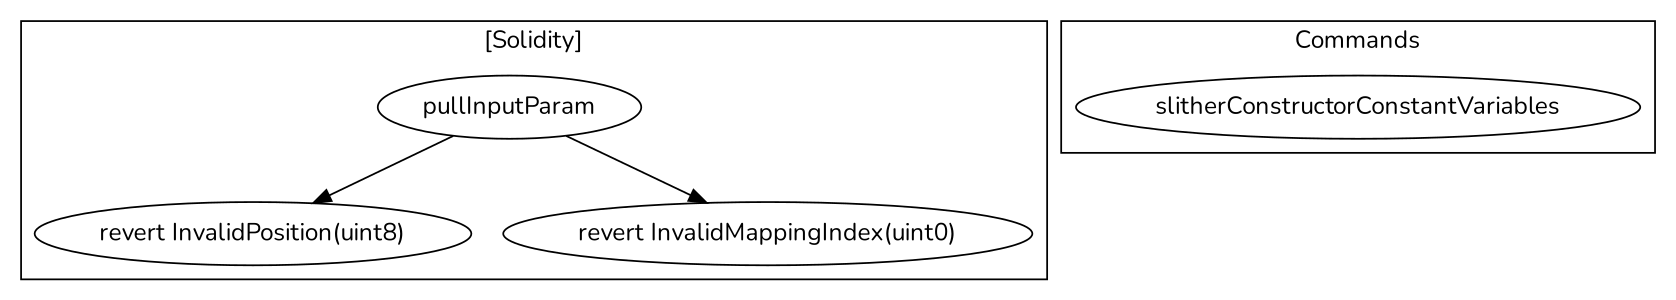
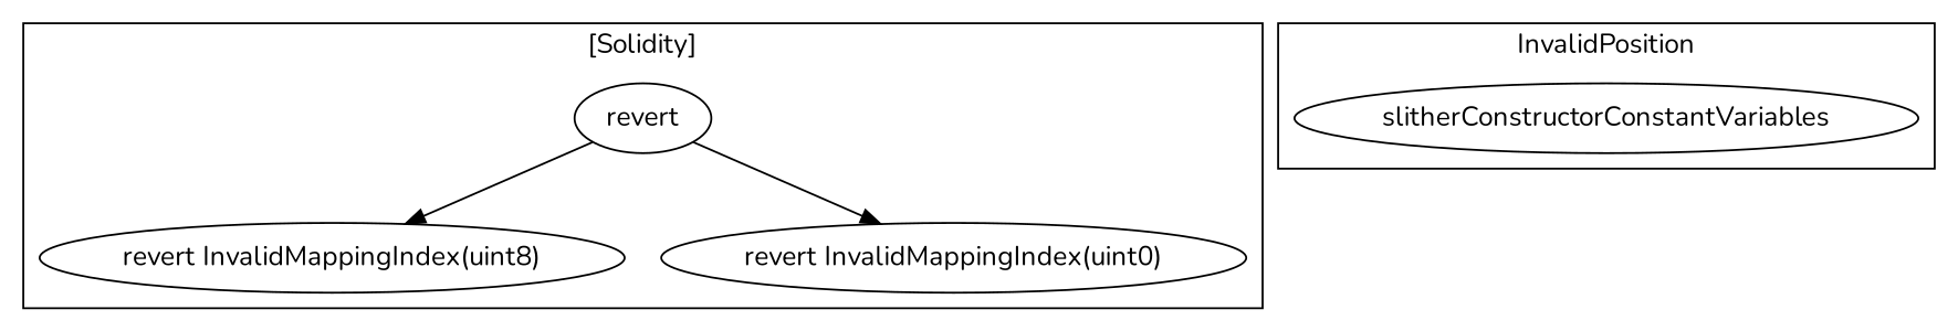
  strict digraph {
    fontname=Nunito
    node [fontname=Nunito]
    edge [fontname=Nunito]
-   n1 [label=pullInputParam]
-   "revert InvalidPosition(uint8)"
+   n1 [label=revert]
+   "revert InvalidPosition(uint8)" [label="revert InvalidMappingIndex(uint8)"]
    n3 [label="revert InvalidMappingIndex(uint0)"]
    n4 [label=slitherConstructorConstantVariables]
    subgraph cluster_1 {
      label="[Solidity]"
      n1
      "revert InvalidPosition(uint8)"
      n3
    }
    subgraph cluster_2 {
-     label=Commands
+     label=InvalidPosition
      n4
    }
    n1 -> "revert InvalidPosition(uint8)"
    n1 -> n3
  }
